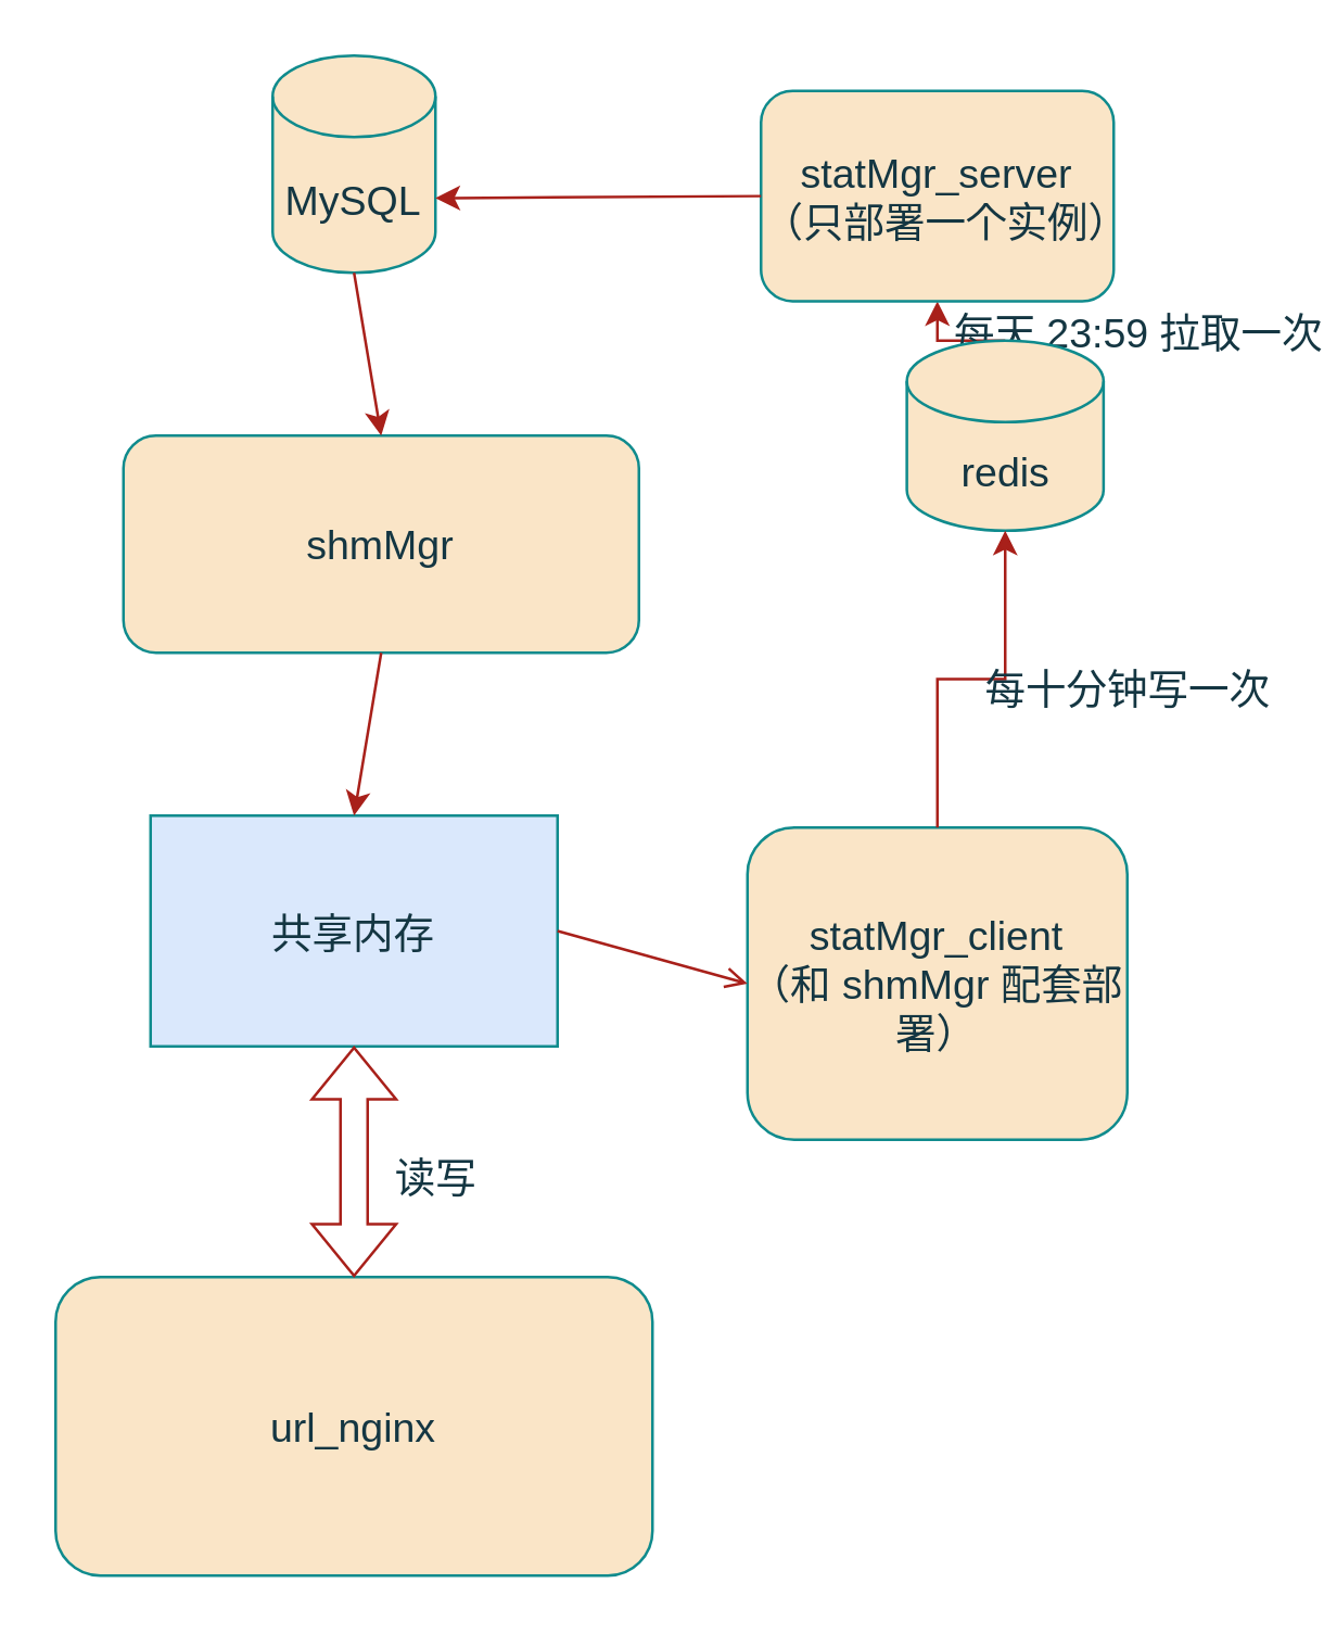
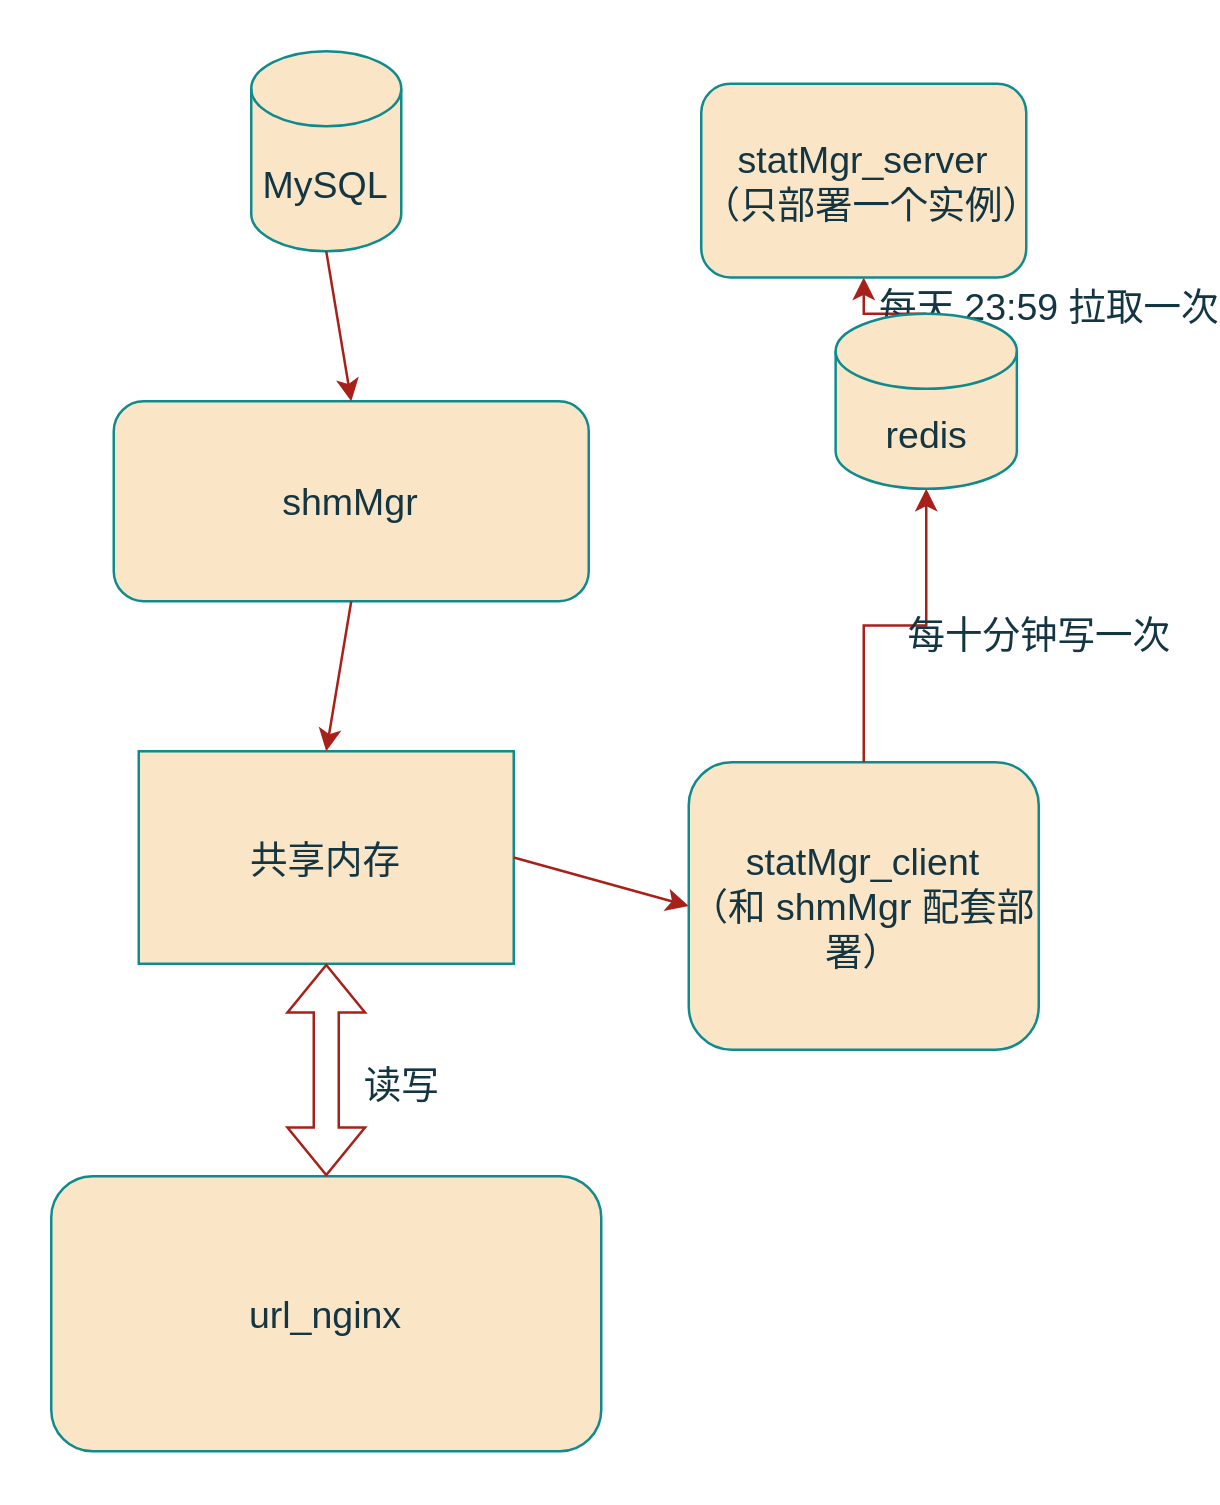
  <mxCell id="0" />
  <mxCell id="1" parent="0" />
  <mxCell id="2" value="url_nginx" style="rounded=1;whiteSpace=wrap;html=1;labelBackgroundColor=none;fillColor=#FAE5C7;strokeColor=#0F8B8D;fontColor=#143642;fontSize=15;" vertex="1" parent="1"><mxGeometry x="20" y="470" width="220" height="110" as="geometry" /></mxCell>
  <mxCell id="3" value="shmMgr" style="rounded=1;whiteSpace=wrap;html=1;labelBackgroundColor=none;fillColor=#FAE5C7;strokeColor=#0F8B8D;fontColor=#143642;fontSize=15;" vertex="1" parent="1"><mxGeometry x="45" y="160" width="190" height="80" as="geometry" /></mxCell>
- <mxCell id="4" value="共享内存" style="rounded=0;whiteSpace=wrap;html=1;labelBackgroundColor=none;fillColor=#dae8fc;strokeColor=#0F8B8D;fontColor=#143642;fontSize=15;" vertex="1" parent="1"><mxGeometry x="55" y="300.01" width="150" height="85" as="geometry" /></mxCell>
+ <mxCell id="4" value="共享内存" style="rounded=0;whiteSpace=wrap;html=1;labelBackgroundColor=none;fillColor=#FAE5C7;strokeColor=#0F8B8D;fontColor=#143642;fontSize=15;" vertex="1" parent="1"><mxGeometry x="55" y="300.01" width="150" height="85" as="geometry" /></mxCell>
  <mxCell id="5" value="MySQL" style="shape=cylinder3;whiteSpace=wrap;html=1;boundedLbl=1;backgroundOutline=1;size=15;labelBackgroundColor=none;fillColor=#FAE5C7;strokeColor=#0F8B8D;fontColor=#143642;fontSize=15;" vertex="1" parent="1"><mxGeometry x="100" y="20" width="60" height="80" as="geometry" /></mxCell>
  <mxCell id="6" value="statMgr_client&lt;div style=&quot;font-size: 15px;&quot;&gt;（和 shmMgr 配套部署）&lt;/div&gt;" style="rounded=1;whiteSpace=wrap;html=1;labelBackgroundColor=none;fillColor=#FAE5C7;strokeColor=#0F8B8D;fontColor=#143642;fontSize=15;" vertex="1" parent="1"><mxGeometry x="275" y="304.38" width="140" height="115" as="geometry" /></mxCell>
  <mxCell id="7" value="" style="endArrow=classic;html=1;rounded=0;exitX=0.5;exitY=1;exitDx=0;exitDy=0;exitPerimeter=0;entryX=0.5;entryY=0;entryDx=0;entryDy=0;labelBackgroundColor=none;strokeColor=#A8201A;fontColor=default;fontSize=15;" edge="1" parent="1" source="5" target="3"><mxGeometry width="50" height="50" relative="1" as="geometry"><mxPoint x="245" y="470" as="sourcePoint" /><mxPoint x="295" y="420" as="targetPoint" /></mxGeometry></mxCell>
  <mxCell id="8" value="" style="endArrow=classic;html=1;rounded=0;exitX=0.5;exitY=1;exitDx=0;exitDy=0;entryX=0.5;entryY=0;entryDx=0;entryDy=0;labelBackgroundColor=none;strokeColor=#A8201A;fontColor=default;fontSize=15;" edge="1" parent="1" source="3" target="4"><mxGeometry width="50" height="50" relative="1" as="geometry"><mxPoint x="-545" y="420" as="sourcePoint" /><mxPoint x="-495" y="370" as="targetPoint" /></mxGeometry></mxCell>
- <mxCell id="9" value="" style="endArrow=open;html=1;rounded=0;exitX=1;exitY=0.5;exitDx=0;exitDy=0;entryX=0;entryY=0.5;entryDx=0;entryDy=0;labelBackgroundColor=none;strokeColor=#A8201A;fontColor=default;fontSize=15;" edge="1" parent="1" source="4" target="6"><mxGeometry width="50" height="50" relative="1" as="geometry"><mxPoint x="265" y="370" as="sourcePoint" /><mxPoint x="315" y="320" as="targetPoint" /></mxGeometry></mxCell>
+ <mxCell id="9" value="" style="endArrow=classic;html=1;rounded=0;exitX=1;exitY=0.5;exitDx=0;exitDy=0;entryX=0;entryY=0.5;entryDx=0;entryDy=0;labelBackgroundColor=none;strokeColor=#A8201A;fontColor=default;fontSize=15;" edge="1" parent="1" source="4" target="6"><mxGeometry width="50" height="50" relative="1" as="geometry"><mxPoint x="265" y="370" as="sourcePoint" /><mxPoint x="315" y="320" as="targetPoint" /></mxGeometry></mxCell>
  <mxCell id="10" style="edgeStyle=orthogonalEdgeStyle;rounded=0;orthogonalLoop=1;jettySize=auto;html=1;exitX=0.5;exitY=0;exitDx=0;exitDy=0;exitPerimeter=0;entryX=0.5;entryY=1;entryDx=0;entryDy=0;labelBackgroundColor=none;strokeColor=#A8201A;fontColor=default;fontSize=15;" edge="1" parent="1" source="12" target="15"><mxGeometry relative="1" as="geometry" /></mxCell>
  <mxCell id="11" value="每天 23:59 拉取一次" style="edgeLabel;html=1;align=center;verticalAlign=middle;resizable=0;points=[];labelBackgroundColor=none;fontColor=#143642;fontSize=15;" vertex="1" connectable="0" parent="10"><mxGeometry x="-0.05" y="-3" relative="1" as="geometry"><mxPoint x="67" y="-1" as="offset" /></mxGeometry></mxCell>
  <mxCell id="12" value="redis" style="shape=cylinder3;whiteSpace=wrap;html=1;boundedLbl=1;backgroundOutline=1;size=15;labelBackgroundColor=none;fillColor=#FAE5C7;strokeColor=#0F8B8D;fontColor=#143642;fontSize=15;" vertex="1" parent="1"><mxGeometry x="333.75" y="125" width="72.5" height="70" as="geometry" /></mxCell>
  <mxCell id="13" style="edgeStyle=orthogonalEdgeStyle;rounded=0;orthogonalLoop=1;jettySize=auto;html=1;exitX=0.5;exitY=0;exitDx=0;exitDy=0;entryX=0.5;entryY=1;entryDx=0;entryDy=0;entryPerimeter=0;labelBackgroundColor=none;strokeColor=#A8201A;fontColor=default;fontSize=15;" edge="1" parent="1" source="6" target="12"><mxGeometry relative="1" as="geometry" /></mxCell>
  <mxCell id="14" value="每十分钟写一次" style="edgeLabel;html=1;align=center;verticalAlign=middle;resizable=0;points=[];labelBackgroundColor=none;fontColor=#143642;fontSize=15;" vertex="1" connectable="0" parent="13"><mxGeometry x="-0.003" y="-3" relative="1" as="geometry"><mxPoint x="57" as="offset" /></mxGeometry></mxCell>
  <mxCell id="15" value="statMgr_server&lt;div style=&quot;font-size: 15px;&quot;&gt;（只部署一个实例）&lt;/div&gt;" style="rounded=1;whiteSpace=wrap;html=1;labelBackgroundColor=none;fillColor=#FAE5C7;strokeColor=#0F8B8D;fontColor=#143642;fontSize=15;" vertex="1" parent="1"><mxGeometry x="280" y="33" width="130" height="77.5" as="geometry" /></mxCell>
- <mxCell id="16" value="" style="endArrow=classic;html=1;rounded=0;exitX=0;exitY=0.5;exitDx=0;exitDy=0;entryX=1;entryY=0;entryDx=0;entryDy=52.5;entryPerimeter=0;labelBackgroundColor=none;strokeColor=#A8201A;fontColor=default;fontSize=15;" edge="1" parent="1" source="15" target="5"><mxGeometry width="50" height="50" relative="1" as="geometry"><mxPoint x="375" y="-10" as="sourcePoint" /><mxPoint x="160" y="30" as="targetPoint" /></mxGeometry></mxCell>
  <mxCell id="17" value="" style="shape=flexArrow;endArrow=classic;startArrow=classic;html=1;rounded=0;entryX=0.5;entryY=1;entryDx=0;entryDy=0;labelBackgroundColor=none;strokeColor=#A8201A;fontColor=default;fontSize=15;" edge="1" parent="1" source="2" target="4"><mxGeometry width="100" height="100" relative="1" as="geometry"><mxPoint x="-25" y="690" as="sourcePoint" /><mxPoint x="75" y="590" as="targetPoint" /></mxGeometry></mxCell>
  <mxCell id="18" value="读写" style="text;html=1;align=center;verticalAlign=middle;resizable=0;points=[];autosize=1;strokeColor=none;fillColor=none;labelBackgroundColor=none;fontColor=#143642;fontSize=15;" vertex="1" parent="1"><mxGeometry x="135" y="418" width="50" height="30" as="geometry" /></mxCell>
